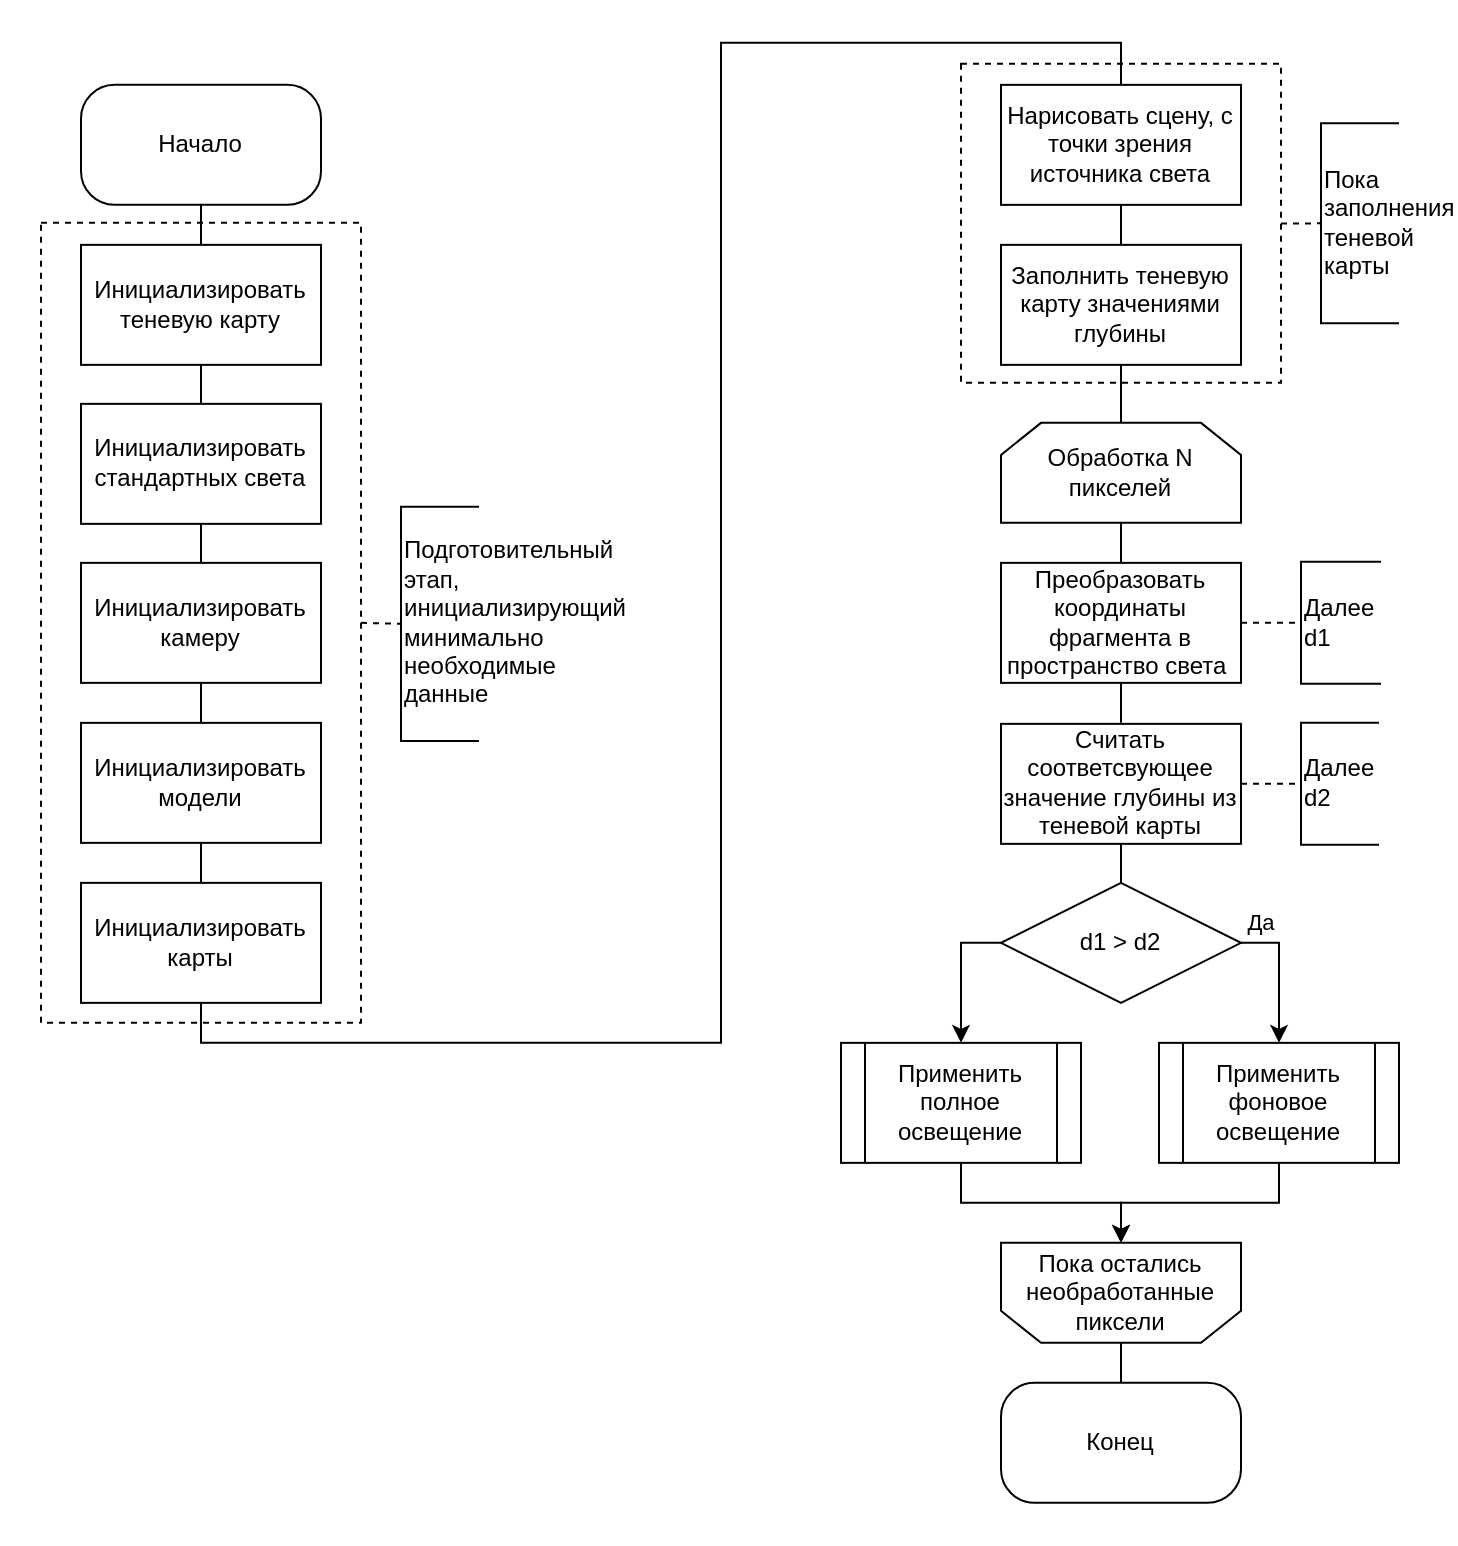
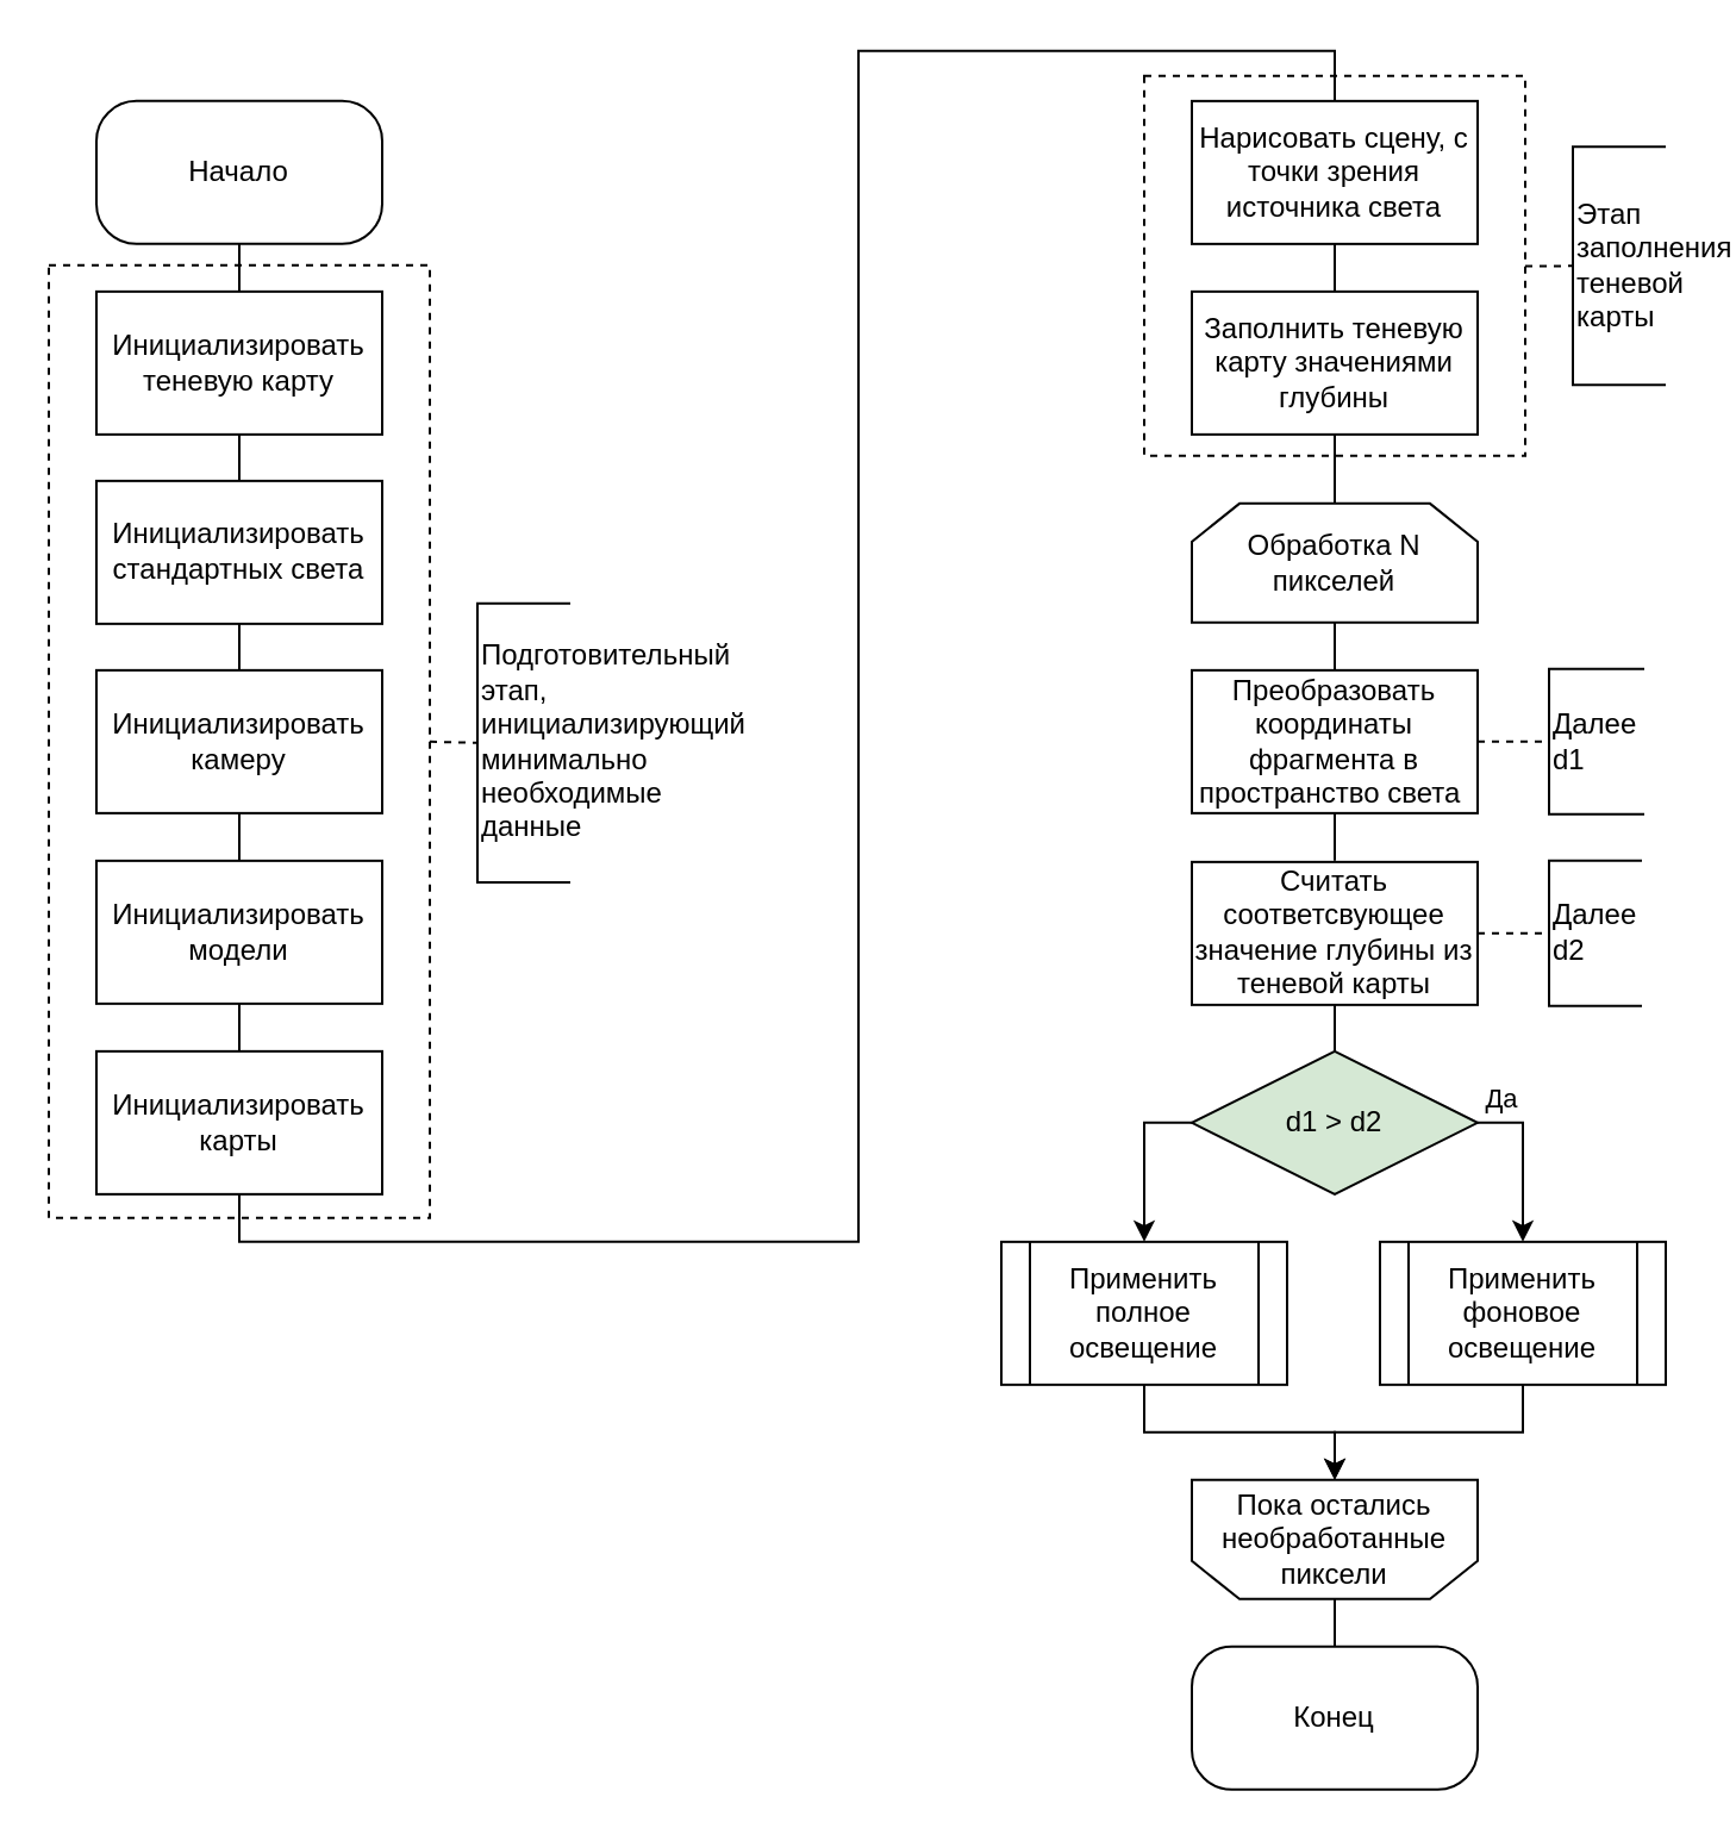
  <mxCell id="0" />
  <mxCell id="1" parent="0" />
  <mxCell id="2" style="edgeStyle=orthogonalEdgeStyle;rounded=0;html=1;entryX=0;entryY=0.5;entryDx=0;entryDy=0;entryPerimeter=0;strokeColor=default;fontColor=default;endArrow=none;endFill=0;dashed=1;" edge="1" parent="1" source="3" target="23"><mxGeometry relative="1" as="geometry" /></mxCell>
  <mxCell id="3" value="" style="rounded=0;whiteSpace=wrap;html=1;dashed=1;" vertex="1" parent="1"><mxGeometry x="480" y="31.43" width="160" height="159.5" as="geometry" /></mxCell>
  <mxCell id="4" style="edgeStyle=none;html=1;exitX=1;exitY=0.5;exitDx=0;exitDy=0;entryX=0;entryY=0.5;entryDx=0;entryDy=0;entryPerimeter=0;endArrow=none;endFill=0;dashed=1;" edge="1" parent="1" source="5" target="16"><mxGeometry relative="1" as="geometry" /></mxCell>
  <mxCell id="5" value="" style="rounded=0;whiteSpace=wrap;html=1;dashed=1;" vertex="1" parent="1"><mxGeometry x="20" y="110.93" width="160" height="400" as="geometry" /></mxCell>
  <mxCell id="6" style="edgeStyle=none;html=1;endArrow=none;endFill=0;" edge="1" parent="1" source="7" target="9"><mxGeometry relative="1" as="geometry" /></mxCell>
  <mxCell id="7" value="Начало" style="rounded=1;whiteSpace=wrap;html=1;arcSize=28;" parent="1" vertex="1"><mxGeometry x="40" y="41.93" width="120" height="60" as="geometry" /></mxCell>
  <mxCell id="8" style="edgeStyle=none;html=1;endArrow=none;endFill=0;" edge="1" parent="1" source="9" target="11"><mxGeometry relative="1" as="geometry" /></mxCell>
  <mxCell id="9" value="Инициализировать теневую карту" style="rounded=0;whiteSpace=wrap;" parent="1" vertex="1"><mxGeometry x="40" y="121.93" width="120" height="60" as="geometry" /></mxCell>
  <mxCell id="10" style="edgeStyle=none;html=1;endArrow=none;endFill=0;" edge="1" parent="1" source="11" target="13"><mxGeometry relative="1" as="geometry" /></mxCell>
  <mxCell id="11" value="Инициализировать стандартных света" style="rounded=0;whiteSpace=wrap;" parent="1" vertex="1"><mxGeometry x="40" y="201.43" width="120" height="60" as="geometry" /></mxCell>
  <mxCell id="12" style="edgeStyle=none;html=1;endArrow=none;endFill=0;" edge="1" parent="1" source="13" target="15"><mxGeometry relative="1" as="geometry" /></mxCell>
  <mxCell id="13" value="Инициализировать камеру" style="rounded=0;whiteSpace=wrap;" parent="1" vertex="1"><mxGeometry x="40" y="280.93" width="120" height="60" as="geometry" /></mxCell>
  <mxCell id="14" style="edgeStyle=none;html=1;endArrow=none;endFill=0;" edge="1" parent="1" source="15" target="18"><mxGeometry relative="1" as="geometry" /></mxCell>
  <mxCell id="15" value="Инициализировать модели" style="rounded=0;whiteSpace=wrap;" vertex="1" parent="1"><mxGeometry x="40" y="360.93" width="120" height="60" as="geometry" /></mxCell>
  <mxCell id="16" value="Подготовительный этап, инициализирующий минимально необходимые данные" style="strokeWidth=1;shape=mxgraph.flowchart.annotation_1;align=left;pointerEvents=1;whiteSpace=wrap;labelBorderColor=none;labelBackgroundColor=none;spacing=2;" vertex="1" parent="1"><mxGeometry x="200" y="252.86" width="39" height="117.14" as="geometry" /></mxCell>
  <mxCell id="17" style="edgeStyle=orthogonalEdgeStyle;rounded=0;html=1;entryX=0.5;entryY=0;entryDx=0;entryDy=0;strokeColor=default;fontColor=default;endArrow=none;endFill=0;" edge="1" parent="1" source="18" target="20"><mxGeometry relative="1" as="geometry"><Array as="points"><mxPoint x="100" y="520.93" /><mxPoint x="360" y="520.93" /><mxPoint x="360" y="20.93" /><mxPoint x="560" y="20.93" /></Array></mxGeometry></mxCell>
  <mxCell id="18" value="Инициализировать&#10;карты" style="rounded=0;whiteSpace=wrap;" vertex="1" parent="1"><mxGeometry x="40" y="440.93" width="120" height="60" as="geometry" /></mxCell>
  <mxCell id="19" style="edgeStyle=orthogonalEdgeStyle;rounded=0;html=1;strokeColor=default;fontColor=default;endArrow=none;endFill=0;" edge="1" parent="1" source="20" target="22"><mxGeometry relative="1" as="geometry" /></mxCell>
  <mxCell id="20" value="Нарисовать сцену, с точки зрения источника света" style="rounded=0;whiteSpace=wrap;" vertex="1" parent="1"><mxGeometry x="500" y="41.93" width="120" height="60" as="geometry" /></mxCell>
  <mxCell id="21" style="edgeStyle=orthogonalEdgeStyle;rounded=0;html=1;exitX=0.5;exitY=1;exitDx=0;exitDy=0;strokeColor=default;fontColor=default;endArrow=none;endFill=0;" edge="1" parent="1" source="22"><mxGeometry relative="1" as="geometry"><mxPoint x="560" y="210.93" as="targetPoint" /></mxGeometry></mxCell>
  <mxCell id="22" value="Заполнить теневую карту значениями глубины" style="rounded=0;whiteSpace=wrap;" vertex="1" parent="1"><mxGeometry x="500" y="121.93" width="120" height="60" as="geometry" /></mxCell>
- <mxCell id="23" value="Пока заполнения теневой карты" style="strokeWidth=1;shape=mxgraph.flowchart.annotation_1;align=left;pointerEvents=1;whiteSpace=wrap;fontColor=default;" vertex="1" parent="1"><mxGeometry x="660" y="61.18" width="39" height="100" as="geometry" /></mxCell>
+ <mxCell id="23" value="Этап заполнения теневой карты" style="strokeWidth=1;shape=mxgraph.flowchart.annotation_1;align=left;pointerEvents=1;whiteSpace=wrap;fontColor=default;" vertex="1" parent="1"><mxGeometry x="660" y="61.18" width="39" height="100" as="geometry" /></mxCell>
  <mxCell id="24" style="edgeStyle=orthogonalEdgeStyle;rounded=0;html=1;strokeColor=default;fontColor=default;endArrow=none;endFill=0;" edge="1" parent="1" source="25" target="30"><mxGeometry relative="1" as="geometry" /></mxCell>
  <mxCell id="25" value="Обработка N пикселей" style="shape=loopLimit;whiteSpace=wrap;html=1;labelBackgroundColor=none;labelBorderColor=none;fontColor=default;" vertex="1" parent="1"><mxGeometry x="500" y="210.93" width="120" height="50" as="geometry" /></mxCell>
  <mxCell id="26" style="edgeStyle=orthogonalEdgeStyle;rounded=0;html=1;strokeColor=default;fontColor=default;endArrow=none;endFill=0;" edge="1" parent="1" source="27" target="44"><mxGeometry relative="1" as="geometry" /></mxCell>
  <mxCell id="27" value="Пока остались необработанные пиксели" style="shape=loopLimit;whiteSpace=wrap;html=1;labelBackgroundColor=none;labelBorderColor=none;fontColor=default;direction=west;" vertex="1" parent="1"><mxGeometry x="500" y="620.93" width="120" height="50" as="geometry" /></mxCell>
  <mxCell id="28" style="edgeStyle=orthogonalEdgeStyle;rounded=0;html=1;strokeColor=default;fontColor=default;endArrow=none;endFill=0;" edge="1" parent="1" source="30"><mxGeometry relative="1" as="geometry"><mxPoint x="560" y="360.93" as="targetPoint" /></mxGeometry></mxCell>
  <mxCell id="29" style="edgeStyle=orthogonalEdgeStyle;rounded=0;html=1;entryX=0;entryY=0.5;entryDx=0;entryDy=0;entryPerimeter=0;strokeColor=default;fontColor=default;endArrow=none;endFill=0;dashed=1;" edge="1" parent="1" source="30" target="34"><mxGeometry relative="1" as="geometry" /></mxCell>
  <mxCell id="30" value="Преобразовать координаты фрагмента в пространство света " style="rounded=0;whiteSpace=wrap;" vertex="1" parent="1"><mxGeometry x="500" y="280.93" width="120" height="60" as="geometry" /></mxCell>
  <mxCell id="31" style="edgeStyle=orthogonalEdgeStyle;rounded=0;html=1;dashed=1;strokeColor=default;fontColor=default;endArrow=none;endFill=0;" edge="1" parent="1" source="33" target="35"><mxGeometry relative="1" as="geometry" /></mxCell>
  <mxCell id="32" style="edgeStyle=orthogonalEdgeStyle;rounded=0;html=1;strokeColor=default;fontColor=default;endArrow=none;endFill=0;" edge="1" parent="1" source="33" target="39"><mxGeometry relative="1" as="geometry" /></mxCell>
  <mxCell id="33" value="Считать соответсвующее значение глубины из теневой карты" style="rounded=0;whiteSpace=wrap;" vertex="1" parent="1"><mxGeometry x="500" y="361.43" width="120" height="60" as="geometry" /></mxCell>
  <mxCell id="34" value="Далее&#10;d1" style="strokeWidth=1;shape=mxgraph.flowchart.annotation_1;align=left;pointerEvents=1;whiteSpace=wrap;fontColor=default;" vertex="1" parent="1"><mxGeometry x="650" y="280.43" width="40" height="61" as="geometry" /></mxCell>
  <mxCell id="35" value="Далее d2" style="strokeWidth=1;shape=mxgraph.flowchart.annotation_1;align=left;pointerEvents=1;whiteSpace=wrap;fontColor=default;" vertex="1" parent="1"><mxGeometry x="650" y="360.93" width="39" height="61" as="geometry" /></mxCell>
  <mxCell id="36" style="edgeStyle=orthogonalEdgeStyle;rounded=0;html=1;exitX=1;exitY=0.5;exitDx=0;exitDy=0;strokeColor=default;fontColor=default;endArrow=classic;endFill=1;" edge="1" parent="1" source="39" target="41"><mxGeometry relative="1" as="geometry" /></mxCell>
  <mxCell id="37" value="Да" style="edgeLabel;html=1;align=center;verticalAlign=middle;resizable=0;points=[];fontColor=default;" vertex="1" connectable="0" parent="36"><mxGeometry x="-0.616" relative="1" as="geometry"><mxPoint x="-3" y="-10" as="offset" /></mxGeometry></mxCell>
  <mxCell id="38" style="edgeStyle=orthogonalEdgeStyle;rounded=0;html=1;exitX=0;exitY=0.5;exitDx=0;exitDy=0;strokeColor=default;fontColor=default;endArrow=classic;endFill=1;" edge="1" parent="1" source="39" target="43"><mxGeometry relative="1" as="geometry" /></mxCell>
- <mxCell id="39" value="d1 &amp;gt; d2" style="rhombus;whiteSpace=wrap;html=1;labelBackgroundColor=none;labelBorderColor=none;fontColor=default;" vertex="1" parent="1"><mxGeometry x="500" y="440.93" width="120" height="60" as="geometry" /></mxCell>
+ <mxCell id="39" value="d1 &amp;gt; d2" style="rhombus;whiteSpace=wrap;html=1;labelBackgroundColor=none;labelBorderColor=none;fontColor=default;fillColor=#d5e8d4;" vertex="1" parent="1"><mxGeometry x="500" y="440.93" width="120" height="60" as="geometry" /></mxCell>
  <mxCell id="40" style="edgeStyle=orthogonalEdgeStyle;rounded=0;html=1;strokeColor=default;fontColor=default;endArrow=classic;endFill=1;" edge="1" parent="1" source="41" target="27"><mxGeometry relative="1" as="geometry" /></mxCell>
  <mxCell id="41" value="Применить фоновое освещение" style="shape=process;whiteSpace=wrap;html=1;backgroundOutline=1;labelBackgroundColor=none;labelBorderColor=none;fontColor=default;" vertex="1" parent="1"><mxGeometry x="579" y="520.93" width="120" height="60" as="geometry" /></mxCell>
  <mxCell id="42" style="edgeStyle=orthogonalEdgeStyle;rounded=0;html=1;strokeColor=default;fontColor=default;endArrow=classic;endFill=1;" edge="1" parent="1" source="43" target="27"><mxGeometry relative="1" as="geometry" /></mxCell>
  <mxCell id="43" value="Применить полное освещение" style="shape=process;whiteSpace=wrap;html=1;backgroundOutline=1;labelBackgroundColor=none;labelBorderColor=none;fontColor=default;" vertex="1" parent="1"><mxGeometry x="420" y="520.93" width="120" height="60" as="geometry" /></mxCell>
  <mxCell id="44" value="Конец" style="rounded=1;whiteSpace=wrap;html=1;arcSize=28;" vertex="1" parent="1"><mxGeometry x="500" y="690.93" width="120" height="60" as="geometry" /></mxCell>
